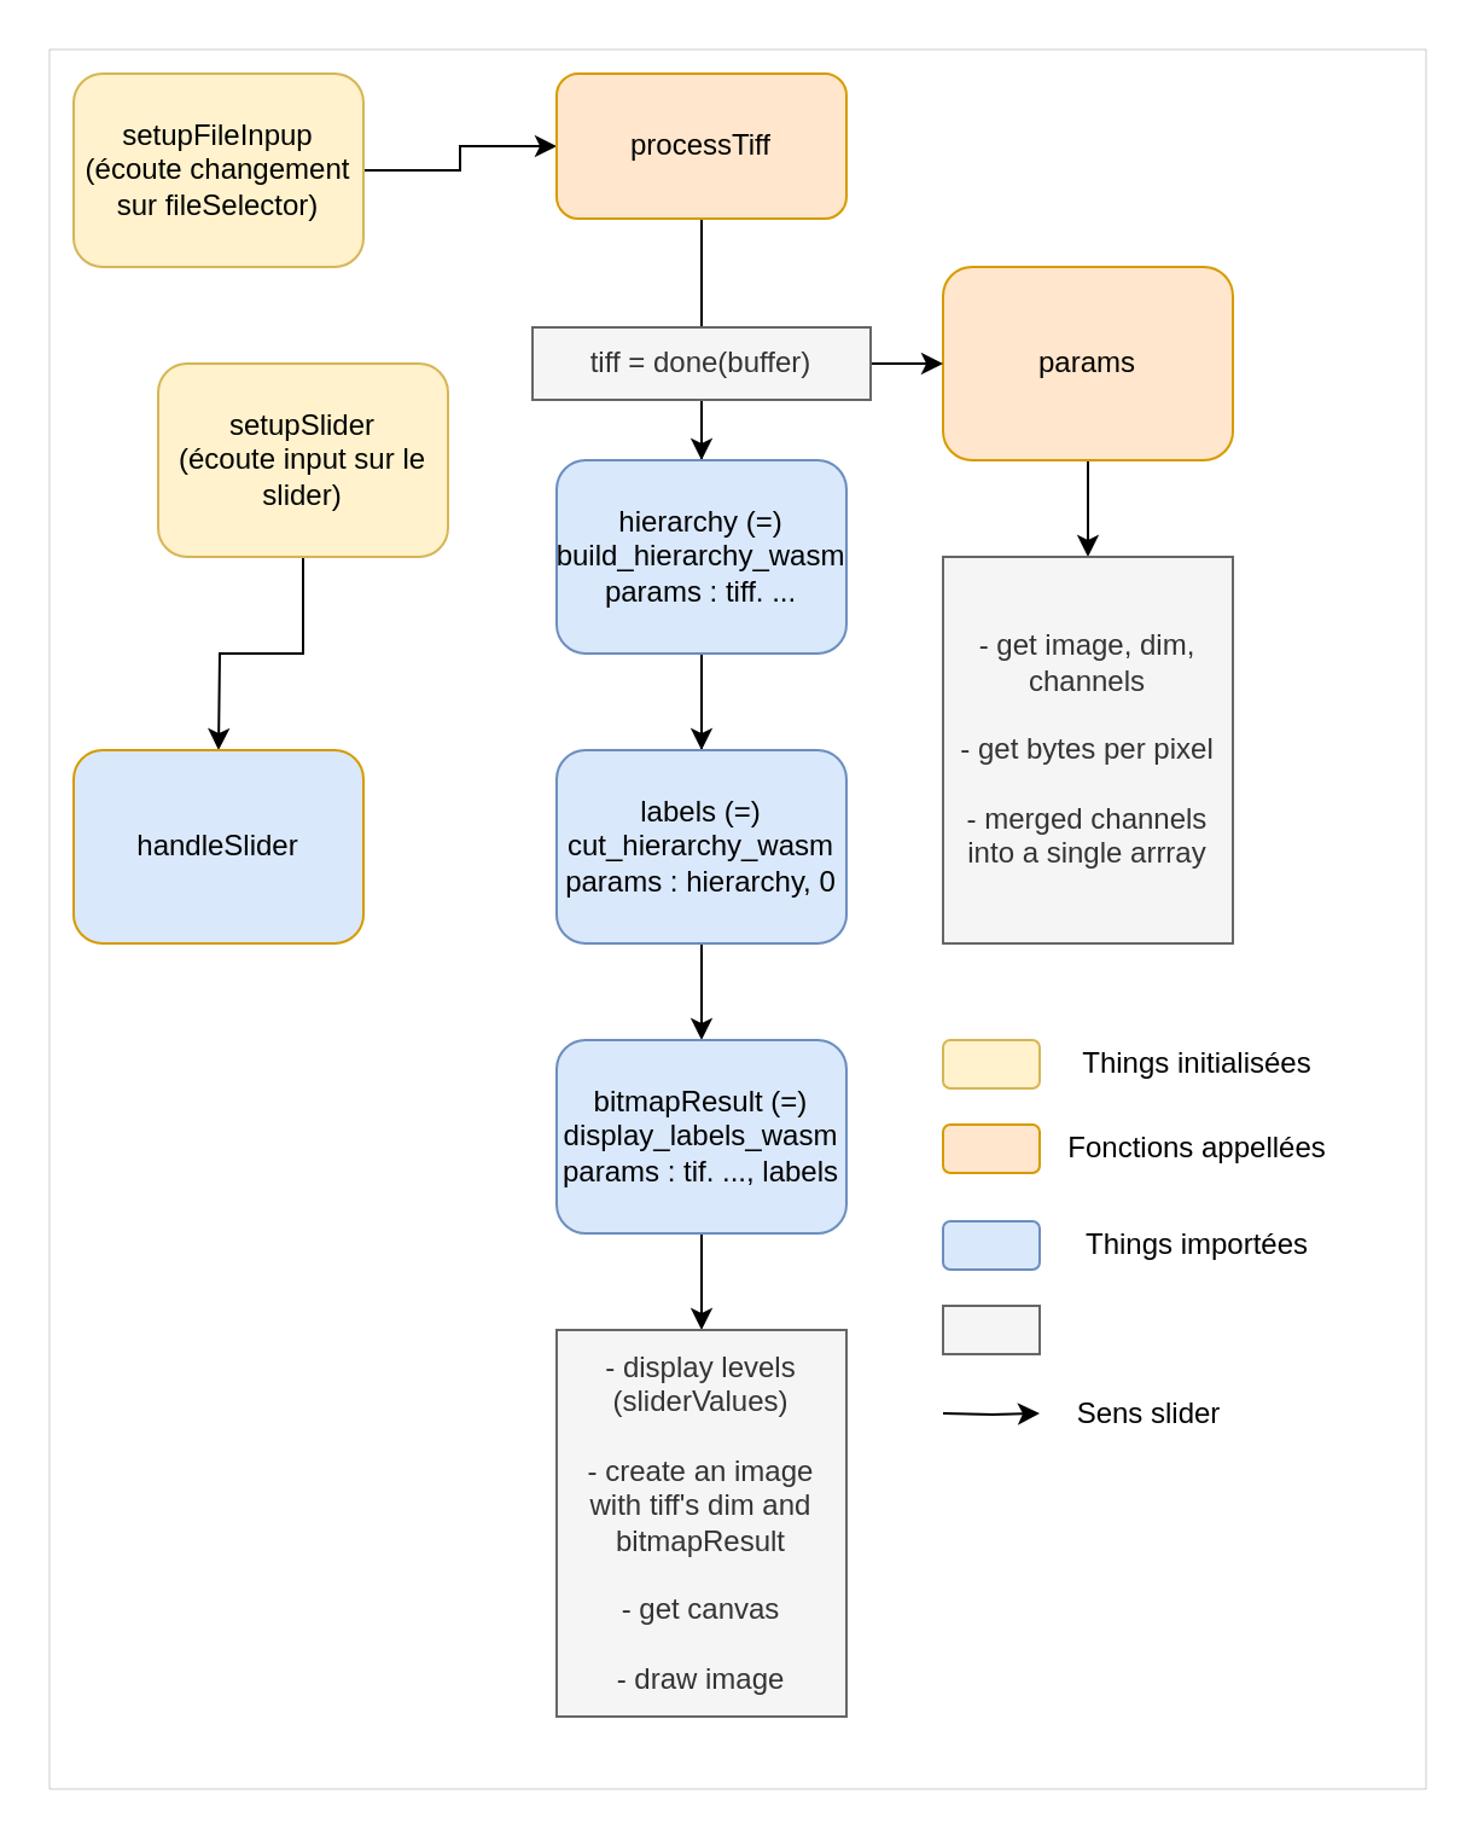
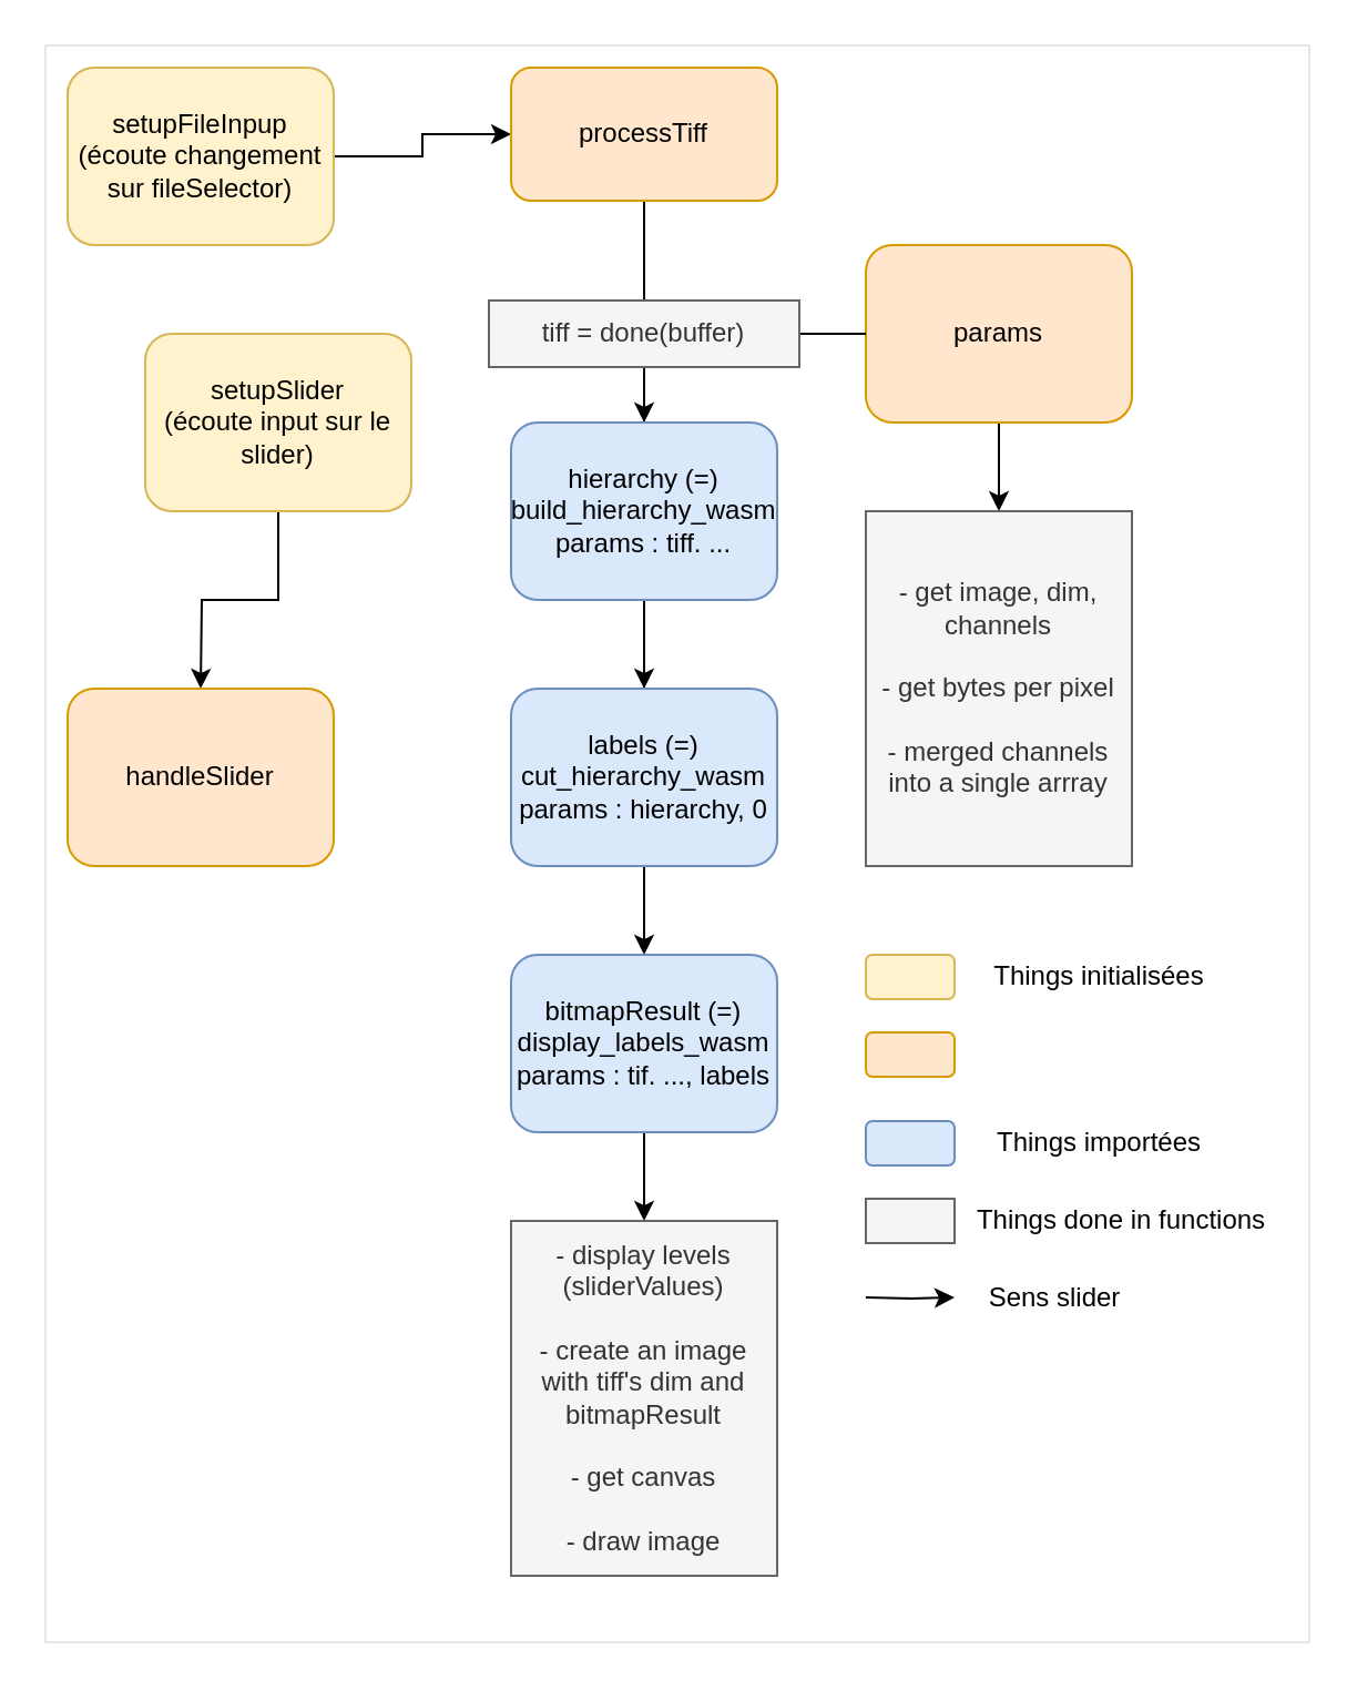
  <mxCell id="0" />
  <mxCell id="1" parent="0" />
  <mxCell id="2" value="" style="rounded=0;whiteSpace=wrap;html=1;strokeWidth=0;" vertex="1" parent="1"><mxGeometry x="20" y="20" width="570" height="720" as="geometry" /></mxCell>
  <mxCell id="3" style="edgeStyle=orthogonalEdgeStyle;rounded=0;orthogonalLoop=1;jettySize=auto;html=1;exitX=1;exitY=0.5;exitDx=0;exitDy=0;entryX=0;entryY=0.5;entryDx=0;entryDy=0;" edge="1" parent="1" source="4" target="10"><mxGeometry relative="1" as="geometry" /></mxCell>
  <mxCell id="4" value="&lt;div&gt;setupFileInpup&lt;/div&gt;&lt;div&gt;(écoute changement sur fileSelector)&lt;br&gt;&lt;/div&gt;" style="rounded=1;whiteSpace=wrap;html=1;fillColor=#fff2cc;strokeColor=#d6b656;" vertex="1" parent="1"><mxGeometry x="30" y="30" width="120" height="80" as="geometry" /></mxCell>
  <mxCell id="5" style="edgeStyle=orthogonalEdgeStyle;rounded=0;orthogonalLoop=1;jettySize=auto;html=1;exitX=0.5;exitY=1;exitDx=0;exitDy=0;" edge="1" parent="1" source="6"><mxGeometry relative="1" as="geometry"><mxPoint x="90" y="310" as="targetPoint" /></mxGeometry></mxCell>
  <mxCell id="6" value="&lt;div&gt;setupSlider&lt;/div&gt;&lt;div&gt;(écoute input sur le slider)&lt;/div&gt;" style="rounded=1;whiteSpace=wrap;html=1;fillColor=#fff2cc;strokeColor=#d6b656;" vertex="1" parent="1"><mxGeometry x="65" y="150" width="120" height="80" as="geometry" /></mxCell>
  <mxCell id="7" style="edgeStyle=orthogonalEdgeStyle;rounded=0;orthogonalLoop=1;jettySize=auto;html=1;exitX=0.5;exitY=1;exitDx=0;exitDy=0;entryX=0.5;entryY=0;entryDx=0;entryDy=0;" edge="1" parent="1" source="10" target="13"><mxGeometry relative="1" as="geometry" /></mxCell>
  <mxCell id="8" style="edgeStyle=orthogonalEdgeStyle;rounded=0;orthogonalLoop=1;jettySize=auto;html=1;exitX=0.5;exitY=1;exitDx=0;exitDy=0;entryX=0.5;entryY=0;entryDx=0;entryDy=0;" edge="1" parent="1" source="10" target="14"><mxGeometry relative="1" as="geometry" /></mxCell>
  <mxCell id="9" style="edgeStyle=orthogonalEdgeStyle;rounded=0;orthogonalLoop=1;jettySize=auto;html=1;exitX=0.5;exitY=1;exitDx=0;exitDy=0;entryX=0.5;entryY=0;entryDx=0;entryDy=0;" edge="1" parent="1" source="10" target="16"><mxGeometry relative="1" as="geometry" /></mxCell>
  <mxCell id="10" value="processTiff" style="rounded=1;whiteSpace=wrap;html=1;fillColor=#ffe6cc;strokeColor=#d79b00;" vertex="1" parent="1"><mxGeometry x="230" y="30" width="120" height="60" as="geometry" /></mxCell>
  <mxCell id="11" style="edgeStyle=orthogonalEdgeStyle;rounded=0;orthogonalLoop=1;jettySize=auto;html=1;exitX=0.5;exitY=1;exitDx=0;exitDy=0;entryX=0.5;entryY=0;entryDx=0;entryDy=0;" edge="1" parent="1" source="12" target="27"><mxGeometry relative="1" as="geometry" /></mxCell>
  <mxCell id="12" value="params" style="rounded=1;whiteSpace=wrap;html=1;fillColor=#ffe6cc;strokeColor=#d79b00;" vertex="1" parent="1"><mxGeometry x="390" y="110" width="120" height="80" as="geometry" /></mxCell>
  <mxCell id="13" value="&lt;div&gt;hierarchy (=)&lt;br&gt;&lt;/div&gt;&lt;div&gt;build_hierarchy_wasm&lt;/div&gt;&lt;div&gt;params : tiff. ...&lt;br&gt;&lt;/div&gt;" style="rounded=1;whiteSpace=wrap;html=1;fillColor=#dae8fc;strokeColor=#6c8ebf;" vertex="1" parent="1"><mxGeometry x="230" y="190" width="120" height="80" as="geometry" /></mxCell>
  <mxCell id="14" value="&lt;div&gt;&lt;div&gt;labels (=)&lt;br&gt;&lt;/div&gt;&lt;/div&gt;&lt;div&gt;cut_hierarchy_wasm&lt;/div&gt;&lt;div&gt;params : hierarchy, 0&lt;br&gt;&lt;/div&gt;" style="rounded=1;whiteSpace=wrap;html=1;fillColor=#dae8fc;strokeColor=#6c8ebf;" vertex="1" parent="1"><mxGeometry x="230" y="310" width="120" height="80" as="geometry" /></mxCell>
  <mxCell id="15" style="edgeStyle=orthogonalEdgeStyle;rounded=0;orthogonalLoop=1;jettySize=auto;html=1;exitX=0.5;exitY=1;exitDx=0;exitDy=0;entryX=0.5;entryY=0;entryDx=0;entryDy=0;" edge="1" parent="1" source="16" target="17"><mxGeometry relative="1" as="geometry" /></mxCell>
  <mxCell id="16" value="&lt;div&gt;bitmapResult (=)&lt;br&gt;&lt;/div&gt;&lt;div&gt;display_labels_wasm&lt;/div&gt;&lt;div&gt;params : tif. ..., labels&lt;br&gt;&lt;/div&gt;" style="rounded=1;whiteSpace=wrap;html=1;fillColor=#dae8fc;strokeColor=#6c8ebf;" vertex="1" parent="1"><mxGeometry x="230" y="430" width="120" height="80" as="geometry" /></mxCell>
  <mxCell id="17" value="&lt;div&gt;- display levels&lt;/div&gt;&lt;div&gt;(sliderValues)&lt;/div&gt;&lt;div&gt;&lt;br&gt;&lt;/div&gt;&lt;div&gt;- create an image with tiff's dim and bitmapResult&lt;br&gt;&lt;/div&gt;&lt;div&gt;&lt;br&gt;&lt;/div&gt;&lt;div&gt;- get canvas&lt;/div&gt;&lt;div&gt;&lt;br&gt;&lt;/div&gt;&lt;div&gt;- draw image&lt;br&gt;&lt;/div&gt;" style="rounded=0;whiteSpace=wrap;html=1;fillColor=#f5f5f5;fontColor=#333333;strokeColor=#666666;" vertex="1" parent="1"><mxGeometry x="230" y="550" width="120" height="160" as="geometry" /></mxCell>
- <mxCell id="18" value="handleSlider" style="rounded=1;whiteSpace=wrap;html=1;fillColor=#dae8fc;strokeColor=#d79b00;" vertex="1" parent="1"><mxGeometry x="30" y="310" width="120" height="80" as="geometry" /></mxCell>
+ <mxCell id="18" value="handleSlider" style="rounded=1;whiteSpace=wrap;html=1;fillColor=#ffe6cc;strokeColor=#d79b00;" vertex="1" parent="1"><mxGeometry x="30" y="310" width="120" height="80" as="geometry" /></mxCell>
  <mxCell id="19" value="" style="rounded=1;whiteSpace=wrap;html=1;fillColor=#dae8fc;strokeColor=#6c8ebf;" vertex="1" parent="1"><mxGeometry x="390" y="505" width="40" height="20" as="geometry" /></mxCell>
  <mxCell id="20" value="Things importées" style="text;html=1;align=center;verticalAlign=middle;resizable=0;points=[];autosize=1;strokeColor=none;fillColor=none;" vertex="1" parent="1"><mxGeometry x="430" y="500" width="130" height="30" as="geometry" /></mxCell>
  <mxCell id="21" value="" style="rounded=1;whiteSpace=wrap;html=1;fillColor=#ffe6cc;strokeColor=#d79b00;" vertex="1" parent="1"><mxGeometry x="390" y="465" width="40" height="20" as="geometry" /></mxCell>
- <mxCell id="22" value="Fonctions appellées" style="text;html=1;align=center;verticalAlign=middle;resizable=0;points=[];autosize=1;strokeColor=none;fillColor=none;" vertex="1" parent="1"><mxGeometry x="430" y="460" width="130" height="30" as="geometry" /></mxCell>
  <mxCell id="23" value="" style="rounded=1;whiteSpace=wrap;html=1;fillColor=#fff2cc;strokeColor=#d6b656;" vertex="1" parent="1"><mxGeometry x="390" y="430" width="40" height="20" as="geometry" /></mxCell>
  <mxCell id="24" value="Things initialisées" style="text;html=1;align=center;verticalAlign=middle;resizable=0;points=[];autosize=1;strokeColor=none;fillColor=none;" vertex="1" parent="1"><mxGeometry x="430" y="425" width="130" height="30" as="geometry" /></mxCell>
  <mxCell id="25" value="" style="rounded=0;whiteSpace=wrap;html=1;fillColor=#f5f5f5;fontColor=#333333;strokeColor=#666666;" vertex="1" parent="1"><mxGeometry x="390" y="540" width="40" height="20" as="geometry" /></mxCell>
+ <mxCell id="26" value="Things done in functions" style="text;html=1;align=center;verticalAlign=middle;resizable=0;points=[];autosize=1;strokeColor=none;fillColor=none;" vertex="1" parent="1"><mxGeometry x="430" y="535" width="150" height="30" as="geometry" /></mxCell>
  <mxCell id="27" value="&lt;div&gt;- get image, dim, channels&lt;/div&gt;&lt;div&gt;&lt;br&gt;&lt;/div&gt;&lt;div&gt;- get bytes per pixel&lt;/div&gt;&lt;div&gt;&lt;br&gt;&lt;/div&gt;&lt;div&gt;- merged channels into a single arrray&lt;br&gt;&lt;/div&gt;" style="rounded=0;whiteSpace=wrap;html=1;fillColor=#f5f5f5;fontColor=#333333;strokeColor=#666666;" vertex="1" parent="1"><mxGeometry x="390" y="230" width="120" height="160" as="geometry" /></mxCell>
- <mxCell id="28" style="edgeStyle=orthogonalEdgeStyle;rounded=0;orthogonalLoop=1;jettySize=auto;html=1;exitX=1;exitY=0.5;exitDx=0;exitDy=0;entryX=0;entryY=0.5;entryDx=0;entryDy=0;" edge="1" parent="1" source="29" target="12"><mxGeometry relative="1" as="geometry" /></mxCell>
+ <mxCell id="28" style="edgeStyle=orthogonalEdgeStyle;rounded=0;orthogonalLoop=1;jettySize=auto;html=1;exitX=1;exitY=0.5;exitDx=0;exitDy=0;entryX=0;entryY=0.5;entryDx=0;entryDy=0;endArrow=none;" edge="1" parent="1" source="29" target="12"><mxGeometry relative="1" as="geometry" /></mxCell>
  <mxCell id="29" value="tiff = done(buffer)" style="rounded=0;whiteSpace=wrap;html=1;fillColor=#f5f5f5;fontColor=#333333;strokeColor=#666666;" vertex="1" parent="1"><mxGeometry x="220" y="135" width="140" height="30" as="geometry" /></mxCell>
  <mxCell id="30" style="edgeStyle=orthogonalEdgeStyle;rounded=0;orthogonalLoop=1;jettySize=auto;html=1;exitX=0.5;exitY=1;exitDx=0;exitDy=0;" edge="1" parent="1"><mxGeometry relative="1" as="geometry"><mxPoint x="430" y="584.47" as="targetPoint" /><mxPoint x="390" y="584.47" as="sourcePoint" /></mxGeometry></mxCell>
  <mxCell id="31" value="Sens slider" style="text;html=1;align=center;verticalAlign=middle;resizable=0;points=[];autosize=1;strokeColor=none;fillColor=none;" vertex="1" parent="1"><mxGeometry x="430" y="570" width="90" height="30" as="geometry" /></mxCell>
